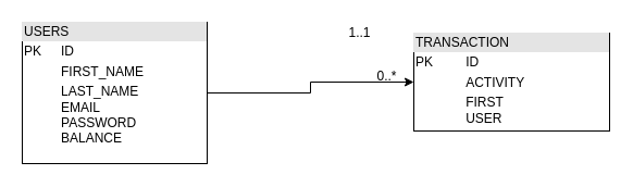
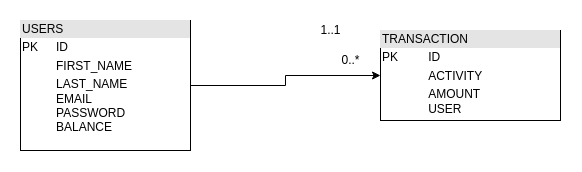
  <mxCell id="0" />
  <mxCell id="1" parent="0" />
  <mxCell id="2" style="edgeStyle=orthogonalEdgeStyle;rounded=0;orthogonalLoop=1;jettySize=auto;html=1;entryX=0;entryY=0.5;entryDx=0;entryDy=0;" parent="1" source="3" target="4" edge="1"><mxGeometry relative="1" as="geometry" /></mxCell>
  <mxCell id="3" value="&lt;div style=&quot;box-sizing: border-box ; width: 100% ; background: #e4e4e4 ; padding: 2px&quot;&gt;USERS&lt;/div&gt;&lt;table style=&quot;width: 100% ; font-size: 1em&quot; cellpadding=&quot;2&quot; cellspacing=&quot;0&quot;&gt;&lt;tbody&gt;&lt;tr&gt;&lt;td&gt;PK&lt;/td&gt;&lt;td&gt;ID&lt;/td&gt;&lt;/tr&gt;&lt;tr&gt;&lt;td&gt;&lt;br&gt;&lt;/td&gt;&lt;td&gt;FIRST_NAME&lt;/td&gt;&lt;/tr&gt;&lt;tr&gt;&lt;td&gt;&lt;/td&gt;&lt;td&gt;LAST_NAME&lt;br&gt;EMAIL&lt;br&gt;PASSWORD&lt;br&gt;BALANCE&lt;br&gt;&lt;br&gt;&lt;/td&gt;&lt;/tr&gt;&lt;/tbody&gt;&lt;/table&gt;" style="verticalAlign=top;align=left;overflow=fill;html=1;" parent="1" vertex="1"><mxGeometry x="20" y="20" width="170" height="130" as="geometry" /></mxCell>
- <mxCell id="4" value="&lt;div style=&quot;box-sizing: border-box ; width: 100% ; background: rgb(228 , 228 , 228) ; padding: 2px&quot;&gt;TRANSACTION&lt;/div&gt;&lt;table style=&quot;width: 100% ; font-size: 1em&quot; cellpadding=&quot;2&quot; cellspacing=&quot;0&quot;&gt;&lt;tbody&gt;&lt;tr&gt;&lt;td&gt;PK&lt;/td&gt;&lt;td&gt;ID&lt;/td&gt;&lt;/tr&gt;&lt;tr&gt;&lt;td&gt;&lt;br&gt;&lt;/td&gt;&lt;td&gt;ACTIVITY&lt;/td&gt;&lt;/tr&gt;&lt;tr&gt;&lt;td&gt;&lt;/td&gt;&lt;td&gt;FIRST&lt;br&gt;USER&lt;/td&gt;&lt;/tr&gt;&lt;/tbody&gt;&lt;/table&gt;" style="verticalAlign=top;align=left;overflow=fill;html=1;" parent="1" vertex="1"><mxGeometry x="380" y="30" width="180" height="90" as="geometry" /></mxCell>
+ <mxCell id="4" value="&lt;div style=&quot;box-sizing: border-box ; width: 100% ; background: rgb(228 , 228 , 228) ; padding: 2px&quot;&gt;TRANSACTION&lt;/div&gt;&lt;table style=&quot;width: 100% ; font-size: 1em&quot; cellpadding=&quot;2&quot; cellspacing=&quot;0&quot;&gt;&lt;tbody&gt;&lt;tr&gt;&lt;td&gt;PK&lt;/td&gt;&lt;td&gt;ID&lt;/td&gt;&lt;/tr&gt;&lt;tr&gt;&lt;td&gt;&lt;br&gt;&lt;/td&gt;&lt;td&gt;ACTIVITY&lt;/td&gt;&lt;/tr&gt;&lt;tr&gt;&lt;td&gt;&lt;/td&gt;&lt;td&gt;AMOUNT&lt;br&gt;USER&lt;/td&gt;&lt;/tr&gt;&lt;/tbody&gt;&lt;/table&gt;" style="verticalAlign=top;align=left;overflow=fill;html=1;" parent="1" vertex="1"><mxGeometry x="380" y="30" width="180" height="90" as="geometry" /></mxCell>
  <mxCell id="5" value="1..1" style="text;html=1;align=center;verticalAlign=middle;resizable=0;points=[];autosize=1;strokeColor=none;" parent="1" vertex="1"><mxGeometry x="310" y="20" width="40" height="20" as="geometry" /></mxCell>
- <mxCell id="6" value="0..*" style="text;html=1;align=center;verticalAlign=middle;resizable=0;points=[];autosize=1;strokeColor=none;" parent="1" vertex="1"><mxGeometry x="340" y="60" width="30" height="20" as="geometry" /></mxCell>
+ <mxCell id="6" value="0..*" style="text;html=1;align=center;verticalAlign=middle;resizable=0;points=[];autosize=1;strokeColor=none;" parent="1" vertex="1"><mxGeometry x="335" y="50" width="30" height="20" as="geometry" /></mxCell>
